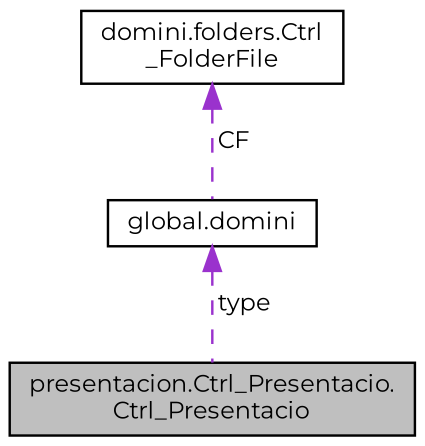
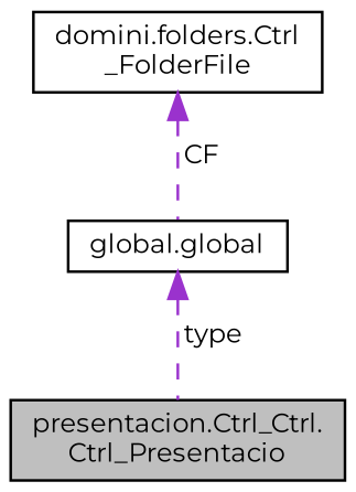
  digraph {
    fontname=Montserrat
    node [color=black fillcolor=white fontname=Montserrat fontsize=10 shape=record style=filled]
    edge [color=darkorchid3 dir=back fontname=Montserrat fontsize=10 labelfontname=Helvetica labelfontsize=10 style=dashed]
-   n1 [fillcolor=grey75 fontcolor=black height=0.2 label="presentacion.Ctrl_Presentacio.\lCtrl_Presentacio" width=0.4]
+   n1 [fillcolor=grey75 fontcolor=black height=0.2 label="presentacion.Ctrl_Ctrl.\lCtrl_Presentacio" width=0.4]
    n2 [height=0.2 label="domini.folders.Ctrl\l_FolderFile" width=0.4]
-   n3 [height=0.2 label="global.domini" width=0.4]
+   n3 [height=0.2 label="global.global" width=0.4]
    n2 -> n3 [label=" CF"]
    n3 -> n1 [label=" type"]
  }
